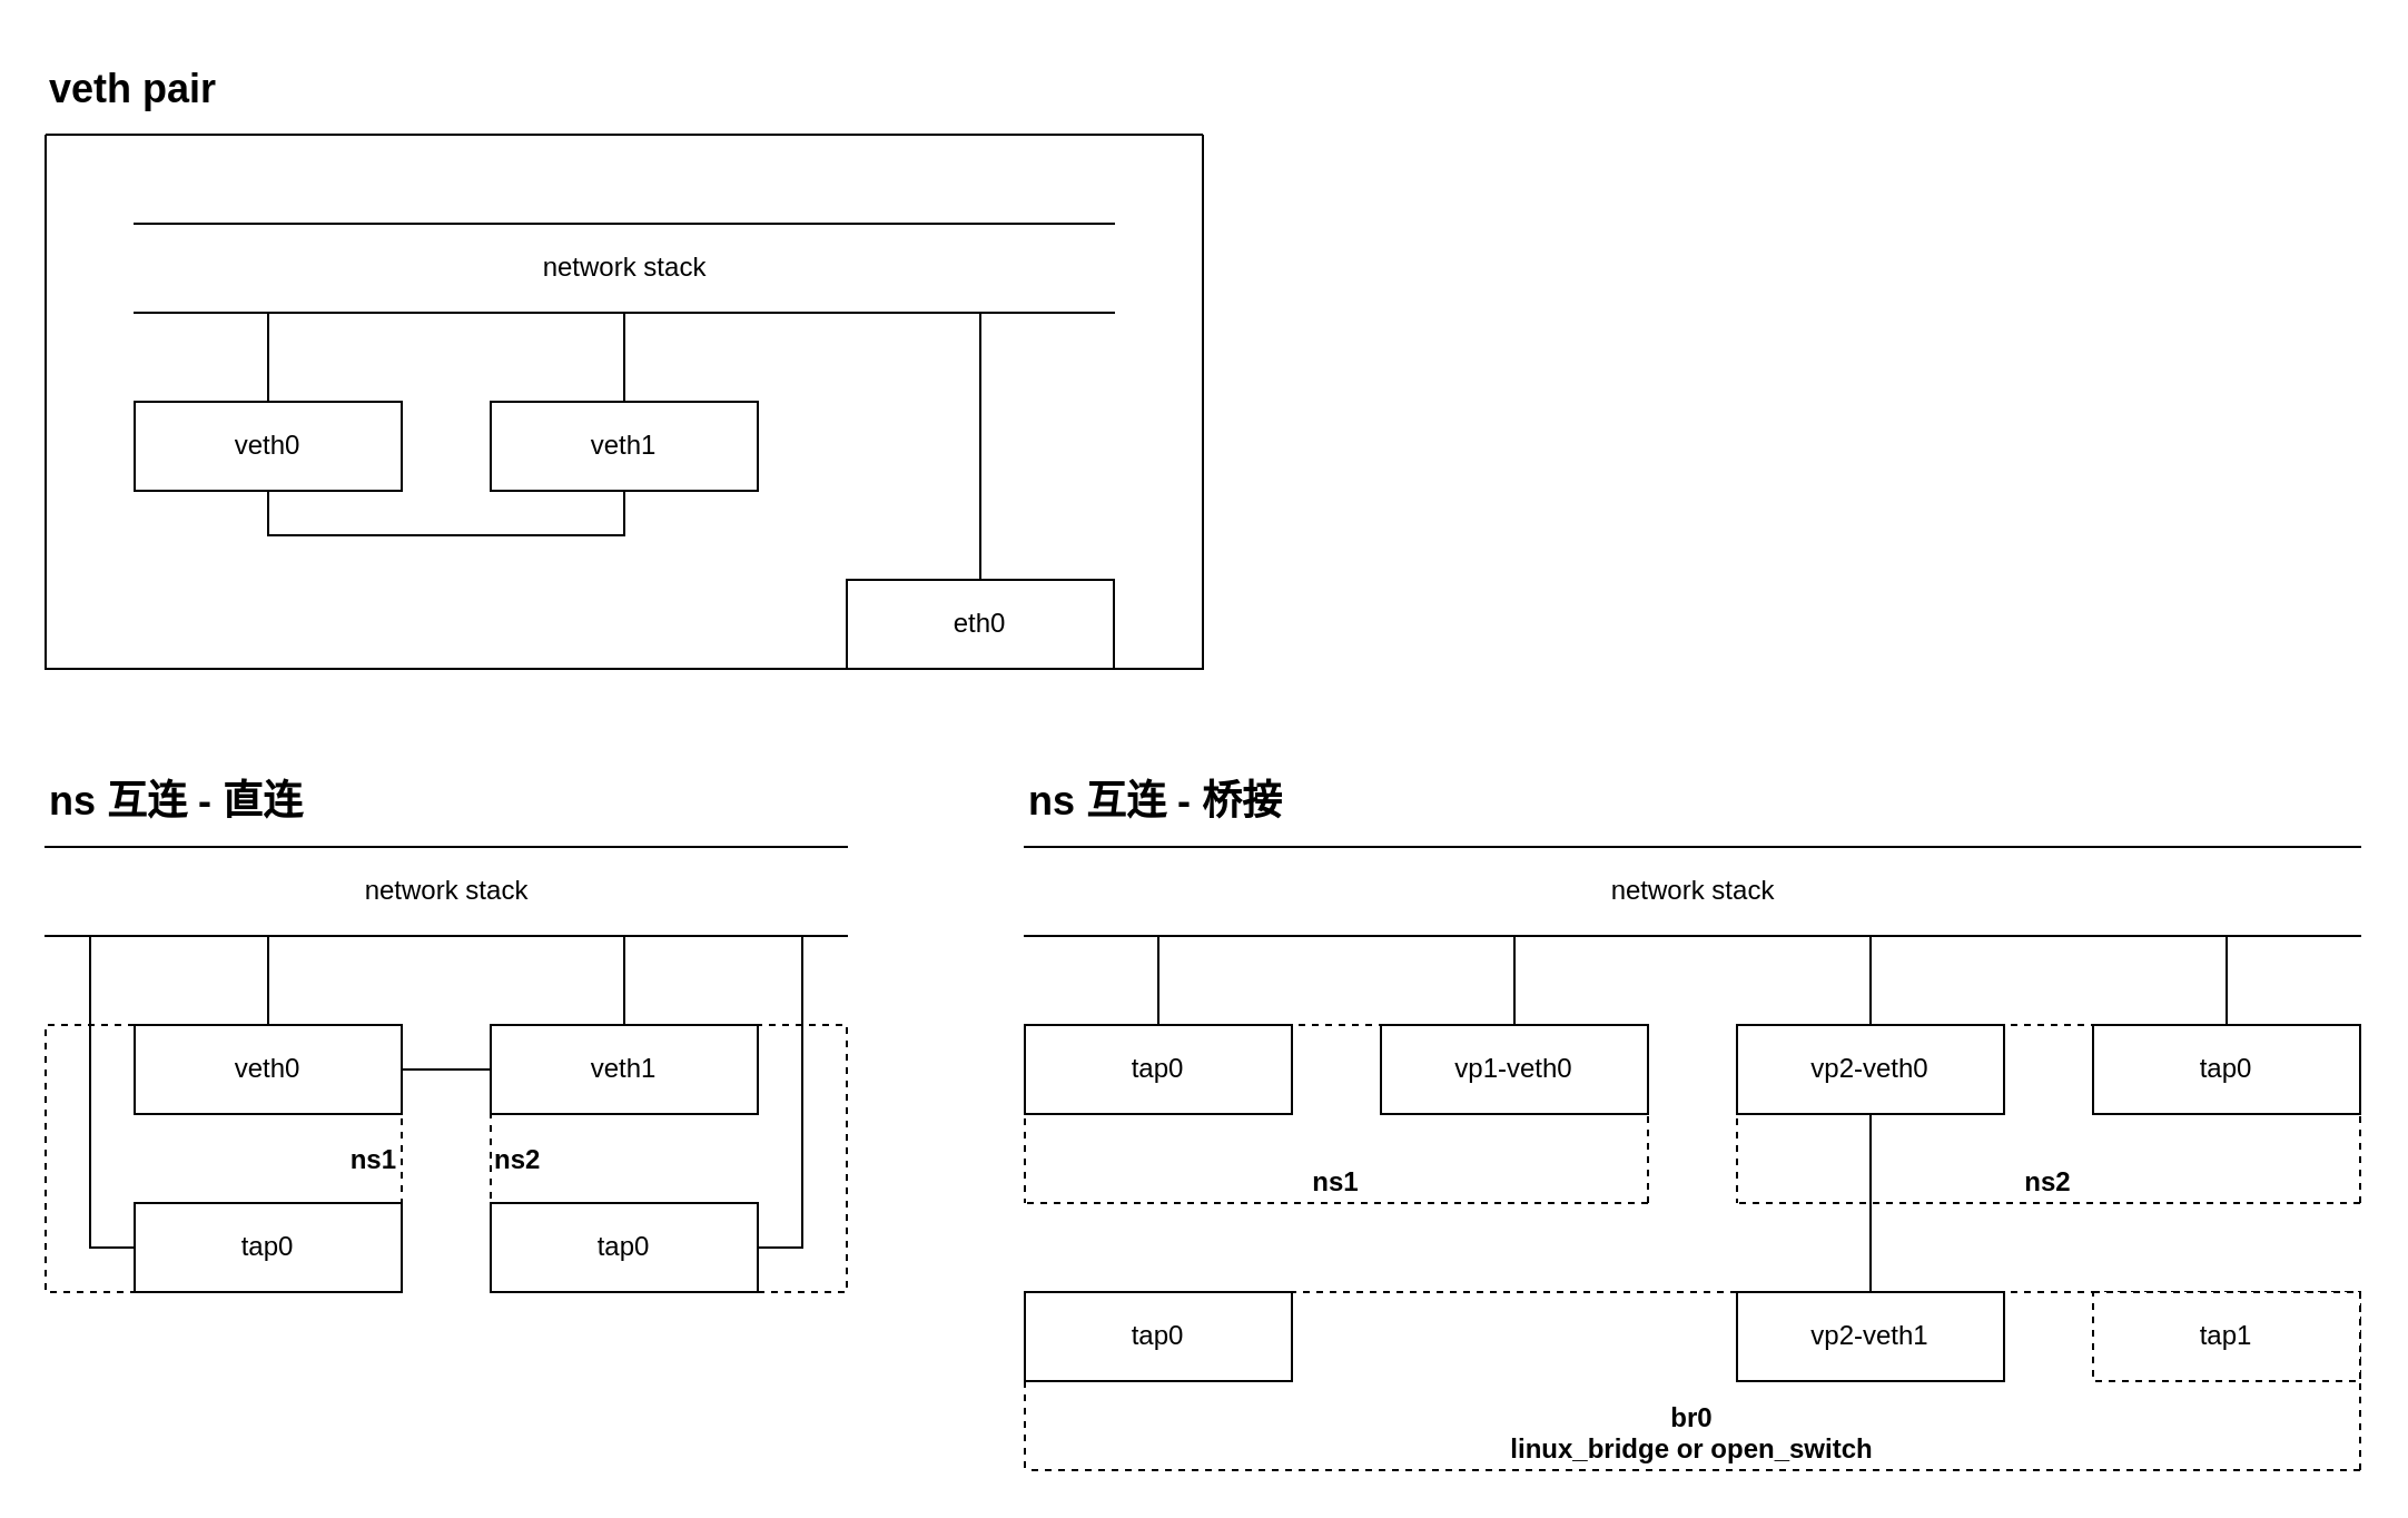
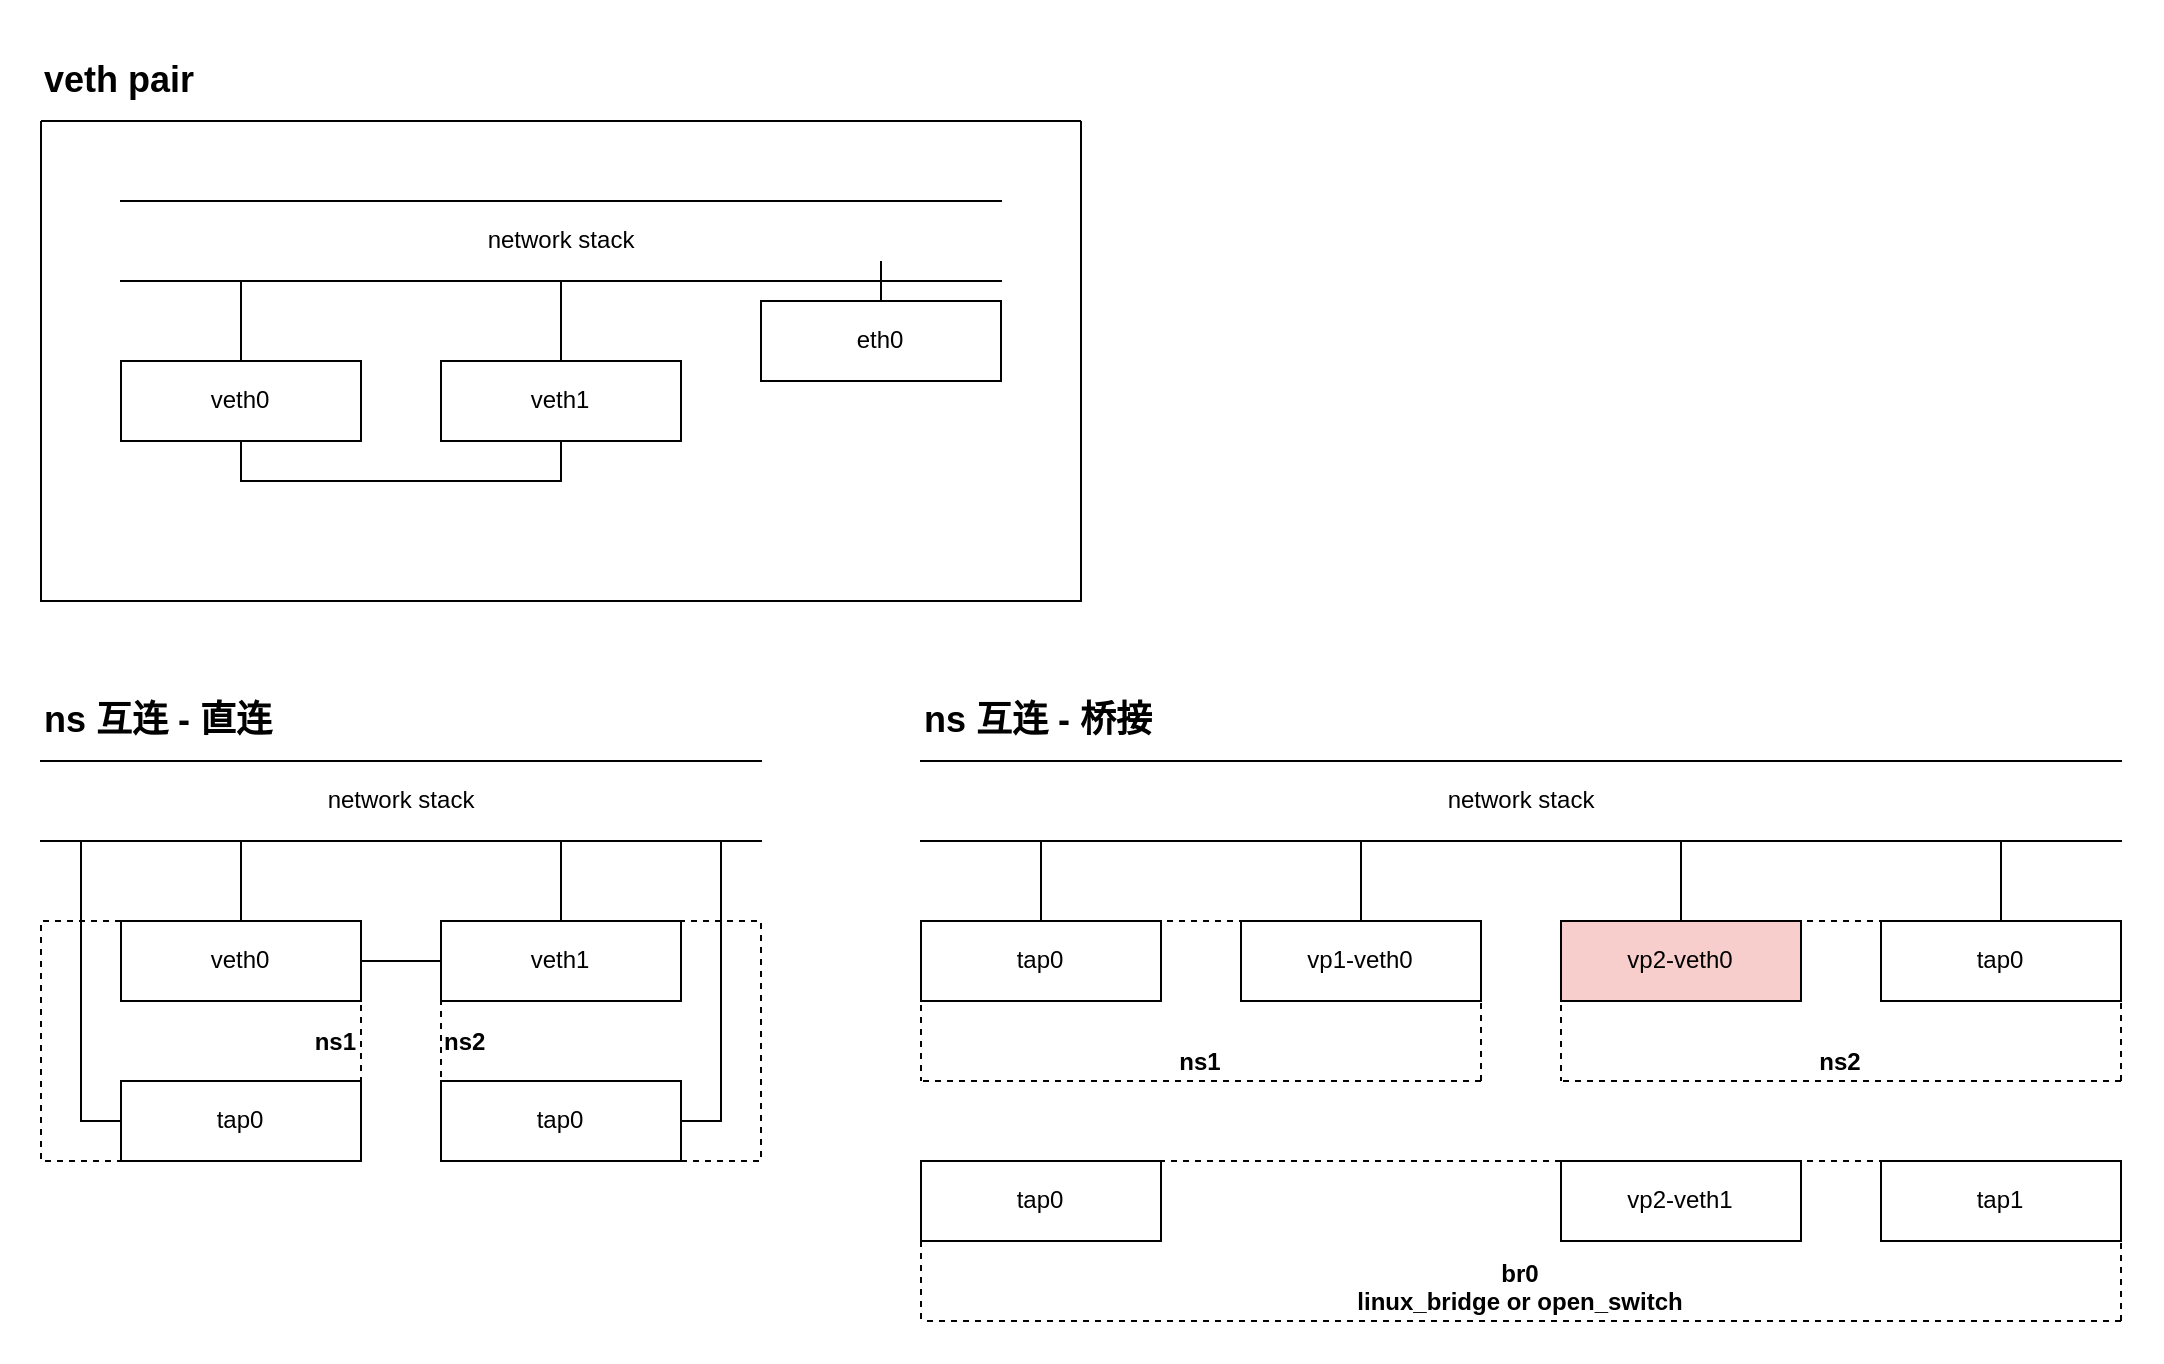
  <mxCell id="0" />
  <mxCell id="1" parent="0" />
  <mxCell id="2" value="&lt;span style=&quot;font-size: 18px;&quot;&gt;&lt;b&gt;veth pair&lt;/b&gt;&lt;/span&gt;" style="text;html=1;strokeColor=none;fillColor=none;align=left;verticalAlign=middle;whiteSpace=wrap;rounded=0;fontSize=12;fontColor=default;" parent="1" vertex="1"><mxGeometry width="80" height="40" as="geometry" x="20" y="20" /></mxCell>
  <mxCell id="3" style="edgeStyle=orthogonalEdgeStyle;rounded=0;orthogonalLoop=1;jettySize=auto;html=1;exitX=1;exitY=0.5;exitDx=0;exitDy=0;entryX=0;entryY=0.5;entryDx=0;entryDy=0;endArrow=none;endFill=0;" edge="1" parent="1" source="5" target="8"><mxGeometry relative="1" as="geometry" /></mxCell>
  <mxCell id="4" value="ns1" style="swimlane;startSize=0;dashed=1;verticalAlign=middle;direction=south;align=right;" vertex="1" parent="1"><mxGeometry y="460" width="160" height="120" as="geometry" x="20" /></mxCell>
  <mxCell id="5" value="veth0" style="rounded=0;whiteSpace=wrap;html=1;" vertex="1" parent="4"><mxGeometry x="40" width="120" height="40" as="geometry" /></mxCell>
  <mxCell id="6" value="tap0" style="rounded=0;whiteSpace=wrap;html=1;" vertex="1" parent="4"><mxGeometry x="40" y="80" width="120" height="40" as="geometry" /></mxCell>
  <mxCell id="7" value="ns2" style="swimlane;startSize=0;dashed=1;verticalAlign=middle;direction=north;align=left;" vertex="1" parent="1"><mxGeometry x="220" y="460" width="160" height="120" as="geometry" /></mxCell>
  <mxCell id="8" value="veth1" style="rounded=0;whiteSpace=wrap;html=1;" vertex="1" parent="7"><mxGeometry width="120" height="40" as="geometry" /></mxCell>
  <mxCell id="9" value="" style="html=1;whitespace=wrap;shape=partialRectangle;right=0;left=0;direction=west;fontColor=default;fillColor=none;" vertex="1" parent="1"><mxGeometry x="60" y="380" width="120" height="40" as="geometry" /></mxCell>
  <mxCell id="10" value="" style="html=1;whitespace=wrap;shape=partialRectangle;right=0;left=0;direction=west;fontColor=default;fillColor=none;" vertex="1" parent="1"><mxGeometry x="220" y="380" width="120" height="40" as="geometry" /></mxCell>
  <mxCell id="11" style="edgeStyle=orthogonalEdgeStyle;rounded=0;orthogonalLoop=1;jettySize=auto;html=1;entryX=0.5;entryY=0;entryDx=0;entryDy=0;endArrow=none;endFill=0;" edge="1" parent="1" source="5" target="9"><mxGeometry relative="1" as="geometry" /></mxCell>
  <mxCell id="12" style="edgeStyle=orthogonalEdgeStyle;rounded=0;orthogonalLoop=1;jettySize=auto;html=1;entryX=0.5;entryY=0;entryDx=0;entryDy=0;endArrow=none;endFill=0;" edge="1" parent="1" source="8" target="10"><mxGeometry relative="1" as="geometry" /></mxCell>
  <mxCell id="13" value="network stack" style="html=1;dashed=0;whitespace=wrap;shape=partialRectangle;right=0;left=0;direction=west;fontColor=default;fillColor=none;rounded=0;" vertex="1" parent="1"><mxGeometry x="180" y="380" width="40" height="40" as="geometry" /></mxCell>
  <mxCell id="14" value="" style="html=1;dashed=0;whitespace=wrap;shape=partialRectangle;right=0;left=0;direction=west;fontColor=default;fillColor=none;rounded=0;" vertex="1" parent="1"><mxGeometry x="340" y="380" width="40" height="40" as="geometry" /></mxCell>
  <mxCell id="15" value="" style="swimlane;startSize=0;rounded=0;" vertex="1" parent="1"><mxGeometry y="60" width="520" height="240" as="geometry" x="20" /></mxCell>
  <mxCell id="16" value="veth1" style="rounded=0;whiteSpace=wrap;html=1;" vertex="1" parent="15"><mxGeometry x="200" y="120" width="120" height="40" as="geometry" /></mxCell>
  <mxCell id="17" value="veth0" style="rounded=0;whiteSpace=wrap;html=1;" vertex="1" parent="15"><mxGeometry x="40" y="120" width="120" height="40" as="geometry" /></mxCell>
  <mxCell id="18" style="edgeStyle=orthogonalEdgeStyle;rounded=0;orthogonalLoop=1;jettySize=auto;html=1;entryX=0.5;entryY=1;entryDx=0;entryDy=0;endArrow=none;endFill=0;exitX=0.5;exitY=1;exitDx=0;exitDy=0;" edge="1" parent="15" source="16" target="17"><mxGeometry relative="1" as="geometry" /></mxCell>
  <mxCell id="19" value="" style="html=1;whitespace=wrap;shape=partialRectangle;right=0;left=0;direction=west;fontColor=default;fillColor=none;" vertex="1" parent="15"><mxGeometry x="360" y="40" width="120" height="40" as="geometry" /></mxCell>
  <mxCell id="20" value="" style="html=1;whitespace=wrap;shape=partialRectangle;right=0;left=0;direction=west;fontColor=default;fillColor=none;" vertex="1" parent="15"><mxGeometry x="40" y="40" width="120" height="40" as="geometry" /></mxCell>
  <mxCell id="21" value="network stack" style="html=1;whitespace=wrap;shape=partialRectangle;right=0;left=0;direction=west;fontColor=default;fillColor=none;" vertex="1" parent="15"><mxGeometry x="200" y="40" width="120" height="40" as="geometry" /></mxCell>
  <mxCell id="22" value="" style="html=1;dashed=0;whitespace=wrap;shape=partialRectangle;right=0;left=0;direction=west;fontColor=default;fillColor=none;rounded=0;" vertex="1" parent="15"><mxGeometry x="160" y="40" width="40" height="40" as="geometry" /></mxCell>
  <mxCell id="23" value="" style="html=1;dashed=0;whitespace=wrap;shape=partialRectangle;right=0;left=0;direction=west;fontColor=default;fillColor=none;rounded=0;" vertex="1" parent="15"><mxGeometry x="320" y="40" width="40" height="40" as="geometry" /></mxCell>
  <mxCell id="24" style="edgeStyle=orthogonalEdgeStyle;rounded=0;orthogonalLoop=1;jettySize=auto;html=1;entryX=0.5;entryY=0;entryDx=0;entryDy=0;endArrow=none;endFill=0;" edge="1" parent="15" source="17" target="20"><mxGeometry relative="1" as="geometry" /></mxCell>
  <mxCell id="25" style="edgeStyle=orthogonalEdgeStyle;rounded=0;orthogonalLoop=1;jettySize=auto;html=1;entryX=0.5;entryY=0;entryDx=0;entryDy=0;endArrow=none;endFill=0;" edge="1" parent="15" source="16" target="21"><mxGeometry relative="1" as="geometry" /></mxCell>
  <mxCell id="26" style="edgeStyle=orthogonalEdgeStyle;rounded=0;orthogonalLoop=1;jettySize=auto;html=1;entryX=0.5;entryY=0;entryDx=0;entryDy=0;endArrow=none;endFill=0;" edge="1" parent="15" source="27" target="19"><mxGeometry relative="1" as="geometry" /></mxCell>
- <mxCell id="27" value="eth0" style="rounded=0;whiteSpace=wrap;html=1;" vertex="1" parent="15"><mxGeometry x="360" y="200" width="120" height="40" as="geometry" /></mxCell>
+ <mxCell id="27" value="eth0" style="rounded=0;whiteSpace=wrap;html=1;" vertex="1" parent="15"><mxGeometry x="360" y="90" width="120" height="40" as="geometry" /></mxCell>
  <mxCell id="28" value="&lt;span style=&quot;font-size: 18px;&quot;&gt;&lt;b&gt;ns 互连 - 直连&lt;/b&gt;&lt;/span&gt;" style="text;html=1;strokeColor=none;fillColor=none;align=left;verticalAlign=middle;whiteSpace=wrap;rounded=0;fontSize=12;fontColor=default;" vertex="1" parent="1"><mxGeometry y="340" width="200" height="40" as="geometry" x="20" /></mxCell>
  <mxCell id="29" value="ns1" style="swimlane;startSize=0;dashed=1;verticalAlign=bottom;direction=west;" vertex="1" parent="1"><mxGeometry x="460" y="460" width="280" height="80" as="geometry" /></mxCell>
  <mxCell id="30" value="vp1-veth0" style="rounded=0;whiteSpace=wrap;html=1;" vertex="1" parent="29"><mxGeometry x="160" width="120" height="40" as="geometry" /></mxCell>
  <mxCell id="31" value="tap0" style="rounded=0;whiteSpace=wrap;html=1;" vertex="1" parent="29"><mxGeometry width="120" height="40" as="geometry" /></mxCell>
  <mxCell id="32" value="br0&#10;linux_bridge or open_switch" style="swimlane;startSize=0;dashed=1;verticalAlign=bottom;direction=west;" vertex="1" parent="1"><mxGeometry x="460" y="580" width="600" height="80" as="geometry" /></mxCell>
  <mxCell id="33" value="vp2-veth1" style="rounded=0;whiteSpace=wrap;html=1;" vertex="1" parent="32"><mxGeometry x="320" width="120" height="40" as="geometry" /></mxCell>
- <mxCell id="34" value="tap1" style="rounded=0;whiteSpace=wrap;html=1;dashed=1;" vertex="1" parent="32"><mxGeometry x="480" width="120" height="40" as="geometry" /></mxCell>
+ <mxCell id="34" value="tap1" style="rounded=0;whiteSpace=wrap;html=1;" vertex="1" parent="32"><mxGeometry x="480" width="120" height="40" as="geometry" /></mxCell>
  <mxCell id="35" value="tap0" style="rounded=0;whiteSpace=wrap;html=1;" vertex="1" parent="32"><mxGeometry width="120" height="40" as="geometry" /></mxCell>
  <mxCell id="36" value="" style="html=1;whitespace=wrap;shape=partialRectangle;right=0;left=0;direction=west;fontColor=default;fillColor=none;" vertex="1" parent="1"><mxGeometry x="780" y="380" width="120" height="40" as="geometry" /></mxCell>
  <mxCell id="37" value="" style="html=1;whitespace=wrap;shape=partialRectangle;right=0;left=0;direction=west;fontColor=default;fillColor=none;" vertex="1" parent="1"><mxGeometry x="460" y="380" width="120" height="40" as="geometry" /></mxCell>
  <mxCell id="38" value="" style="html=1;whitespace=wrap;shape=partialRectangle;right=0;left=0;direction=west;fontColor=default;fillColor=none;" vertex="1" parent="1"><mxGeometry x="620" y="380" width="120" height="40" as="geometry" /></mxCell>
  <mxCell id="39" value="" style="html=1;dashed=0;whitespace=wrap;shape=partialRectangle;right=0;left=0;direction=west;fontColor=default;fillColor=none;rounded=0;" vertex="1" parent="1"><mxGeometry x="580" y="380" width="40" height="40" as="geometry" /></mxCell>
  <mxCell id="40" value="network stack" style="html=1;dashed=0;whitespace=wrap;shape=partialRectangle;right=0;left=0;direction=west;fontColor=default;fillColor=none;rounded=0;" vertex="1" parent="1"><mxGeometry x="740" y="380" width="40" height="40" as="geometry" /></mxCell>
  <mxCell id="41" value="&lt;span style=&quot;font-size: 18px;&quot;&gt;&lt;b&gt;ns 互连 - 桥接&lt;/b&gt;&lt;/span&gt;" style="text;html=1;strokeColor=none;fillColor=none;align=left;verticalAlign=middle;whiteSpace=wrap;rounded=0;fontSize=12;fontColor=default;" vertex="1" parent="1"><mxGeometry x="460" y="340" width="200" height="40" as="geometry" /></mxCell>
  <mxCell id="42" value="ns2" style="swimlane;startSize=0;dashed=1;verticalAlign=bottom;direction=west;" vertex="1" parent="1"><mxGeometry x="780" y="460" width="280" height="80" as="geometry" /></mxCell>
- <mxCell id="43" value="vp2-veth0" style="rounded=0;whiteSpace=wrap;html=1;" vertex="1" parent="42"><mxGeometry width="120" height="40" as="geometry" /></mxCell>
+ <mxCell id="43" value="vp2-veth0" style="rounded=0;whiteSpace=wrap;html=1;fillColor=#f8cecc;" vertex="1" parent="42"><mxGeometry width="120" height="40" as="geometry" /></mxCell>
  <mxCell id="44" value="tap0" style="rounded=0;whiteSpace=wrap;html=1;" vertex="1" parent="42"><mxGeometry x="160" width="120" height="40" as="geometry" /></mxCell>
  <mxCell id="45" value="" style="html=1;whitespace=wrap;shape=partialRectangle;right=0;left=0;direction=west;fontColor=default;fillColor=none;" vertex="1" parent="1"><mxGeometry x="940" y="380" width="120" height="40" as="geometry" /></mxCell>
  <mxCell id="46" value="" style="html=1;dashed=0;whitespace=wrap;shape=partialRectangle;right=0;left=0;direction=west;fontColor=default;fillColor=none;rounded=0;" vertex="1" parent="1"><mxGeometry x="900" y="380" width="40" height="40" as="geometry" /></mxCell>
- <mxCell id="47" style="edgeStyle=orthogonalEdgeStyle;rounded=0;orthogonalLoop=1;jettySize=auto;html=1;exitX=0.5;exitY=1;exitDx=0;exitDy=0;entryX=0.5;entryY=0;entryDx=0;entryDy=0;endArrow=none;endFill=0;" edge="1" parent="1" source="43" target="33"><mxGeometry relative="1" as="geometry" /></mxCell>
  <mxCell id="48" style="edgeStyle=orthogonalEdgeStyle;rounded=0;orthogonalLoop=1;jettySize=auto;html=1;entryX=0.5;entryY=0;entryDx=0;entryDy=0;endArrow=none;endFill=0;" edge="1" parent="1" source="31" target="37"><mxGeometry relative="1" as="geometry" /></mxCell>
  <mxCell id="49" style="edgeStyle=orthogonalEdgeStyle;rounded=0;orthogonalLoop=1;jettySize=auto;html=1;entryX=0.5;entryY=0;entryDx=0;entryDy=0;endArrow=none;endFill=0;" edge="1" parent="1" source="44" target="45"><mxGeometry relative="1" as="geometry" /></mxCell>
  <mxCell id="50" style="edgeStyle=orthogonalEdgeStyle;rounded=0;orthogonalLoop=1;jettySize=auto;html=1;entryX=0.5;entryY=0;entryDx=0;entryDy=0;endArrow=none;endFill=0;" edge="1" parent="1" source="43" target="36"><mxGeometry relative="1" as="geometry" /></mxCell>
  <mxCell id="51" style="edgeStyle=orthogonalEdgeStyle;rounded=0;orthogonalLoop=1;jettySize=auto;html=1;entryX=0.5;entryY=0;entryDx=0;entryDy=0;endArrow=none;endFill=0;" edge="1" parent="1" source="30" target="38"><mxGeometry relative="1" as="geometry" /></mxCell>
  <mxCell id="52" style="edgeStyle=orthogonalEdgeStyle;rounded=0;orthogonalLoop=1;jettySize=auto;html=1;exitX=1;exitY=0.5;exitDx=0;exitDy=0;entryX=0.5;entryY=0;entryDx=0;entryDy=0;endArrow=none;endFill=0;" edge="1" parent="1" source="53" target="14"><mxGeometry relative="1" as="geometry" /></mxCell>
  <mxCell id="53" value="tap0" style="rounded=0;whiteSpace=wrap;html=1;" vertex="1" parent="1"><mxGeometry x="220" y="540" width="120" height="40" as="geometry" /></mxCell>
  <mxCell id="54" value="" style="html=1;dashed=0;whitespace=wrap;shape=partialRectangle;right=0;left=0;direction=west;fontColor=default;fillColor=none;rounded=0;" vertex="1" parent="1"><mxGeometry y="380" width="40" height="40" as="geometry" x="20" /></mxCell>
  <mxCell id="55" style="edgeStyle=orthogonalEdgeStyle;rounded=0;orthogonalLoop=1;jettySize=auto;html=1;exitX=0;exitY=0.5;exitDx=0;exitDy=0;entryX=0.5;entryY=0;entryDx=0;entryDy=0;endArrow=none;endFill=0;" edge="1" parent="1" source="6" target="54"><mxGeometry relative="1" as="geometry" /></mxCell>
